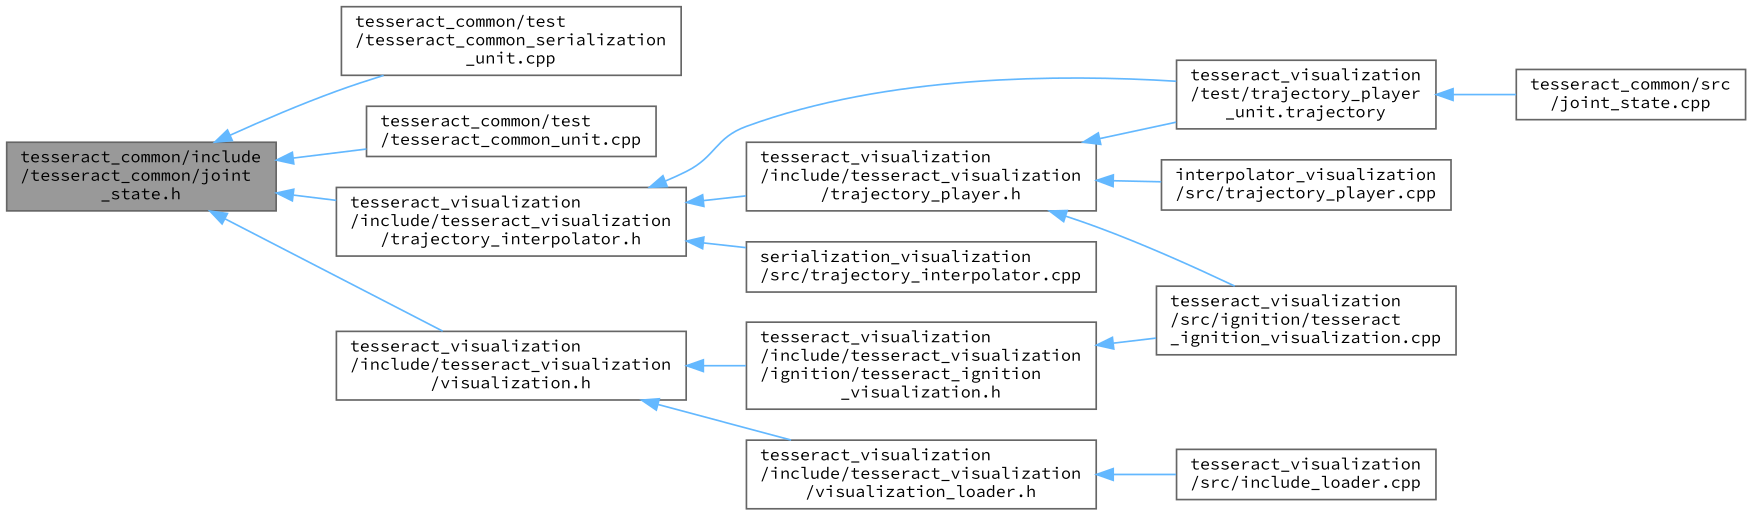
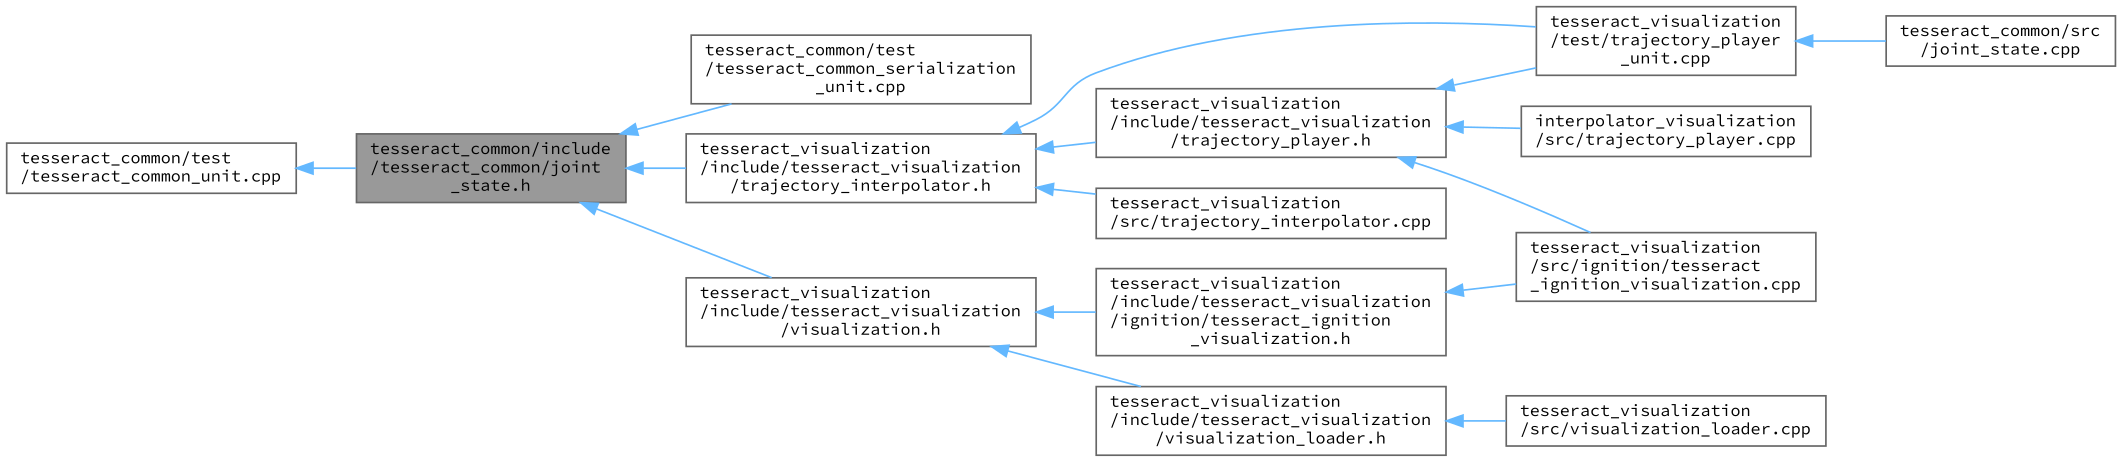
  digraph {
    fontname="Source Code Pro"
    rankdir=LR
    node [color=grey40 fillcolor=white fontname="Source Code Pro" fontsize=10 shape=box style=filled]
    edge [color=steelblue1 dir=back fontname="Source Code Pro" fontsize=10 labelfontname=Helvetica labelfontsize=10 style=solid]
    n1 [color=gray40 fillcolor=grey60 fontcolor=black height=0.2 label="tesseract_common/include\l/tesseract_common/joint\l_state.h" width=0.4]
    n2 [height=0.2 label="tesseract_common/test\l/tesseract_common_serialization\l_unit.cpp" width=0.4]
    n3 [height=0.2 label="tesseract_common/test\l/tesseract_common_unit.cpp" width=0.4]
    n4 [height=0.2 label="tesseract_visualization\l/include/tesseract_visualization\l/trajectory_interpolator.h" width=0.4]
    n5 [height=0.2 label="tesseract_visualization\l/include/tesseract_visualization\l/visualization.h" width=0.4]
    n6 [height=0.2 label="tesseract_common/src\l/joint_state.cpp" width=0.4]
    n7 [height=0.2 label="tesseract_visualization\l/include/tesseract_visualization\l/trajectory_player.h" width=0.4]
-   n8 [height=0.2 label="tesseract_visualization\l/test/trajectory_player\l_unit.trajectory" width=0.4]
-   n9 [height=0.2 label="serialization_visualization\l/src/trajectory_interpolator.cpp" width=0.4]
+   n8 [height=0.2 label="tesseract_visualization\l/test/trajectory_player\l_unit.cpp" width=0.4]
+   n9 [height=0.2 label="tesseract_visualization\l/src/trajectory_interpolator.cpp" width=0.4]
    n10 [height=0.2 label="tesseract_visualization\l/include/tesseract_visualization\l/ignition/tesseract_ignition\l_visualization.h" width=0.4]
    n11 [height=0.2 label="tesseract_visualization\l/include/tesseract_visualization\l/visualization_loader.h" width=0.4]
    n12 [height=0.2 label="tesseract_visualization\l/src/ignition/tesseract\l_ignition_visualization.cpp" width=0.4]
    n13 [height=0.2 label="interpolator_visualization\l/src/trajectory_player.cpp" width=0.4]
-   n14 [height=0.2 label="tesseract_visualization\l/src/include_loader.cpp" width=0.4]
+   n14 [height=0.2 label="tesseract_visualization\l/src/visualization_loader.cpp" width=0.4]
    n1 -> n2
-   n1 -> n3
+   n3 -> n1
    n1 -> n4
    n1 -> n5
    n4 -> n7
    n4 -> n8
    n4 -> n9
    n5 -> n10
    n5 -> n11
    n7 -> n8
    n7 -> n12
    n7 -> n13
    n8 -> n6
    n10 -> n12
    n11 -> n14
  }
